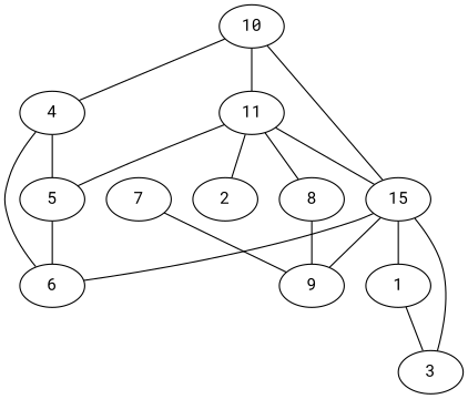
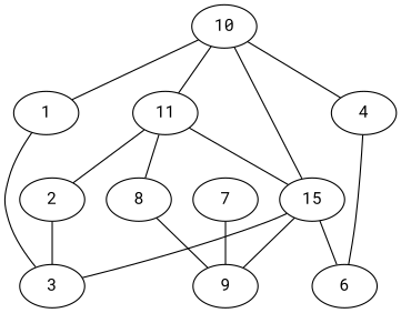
  graph {
    fontname="Roboto Mono"
    node [fontname="Roboto Mono"]
    edge [fontname="Roboto Mono"]
    1
    3
    2
    4
-   5
    6
    7
    9
    8
    10
    11
    n12 [label=15]
    1 -- 3
-   4 -- 5
+   2 -- 3
    4 -- 6
-   5 -- 6
    7 -- 9
    8 -- 9
-   n12 -- 1
+   10 -- 1
    10 -- 4
    10 -- 11
    10 -- n12
    11 -- 2
-   11 -- 5
    11 -- 8
    11 -- n12
    n12 -- 3
    n12 -- 6
    n12 -- 9
  }
